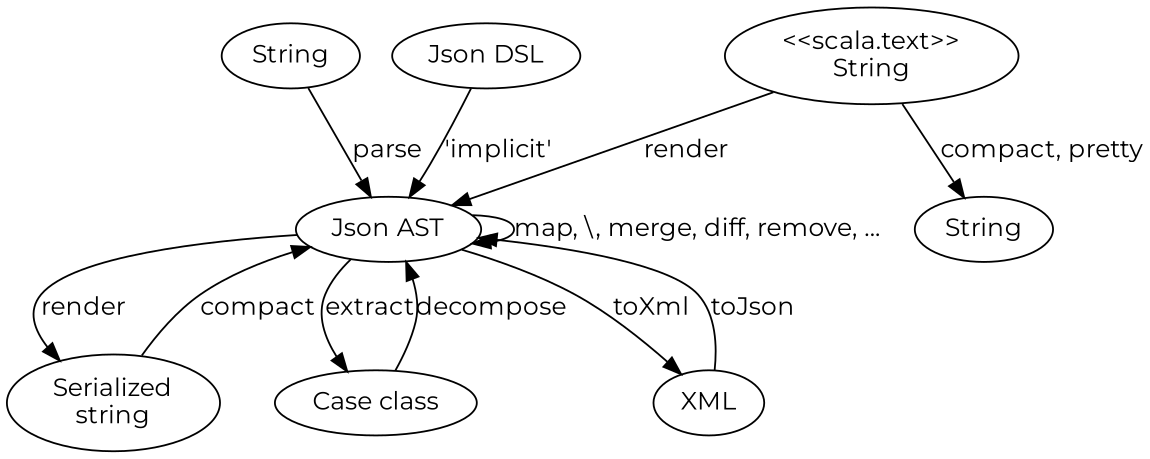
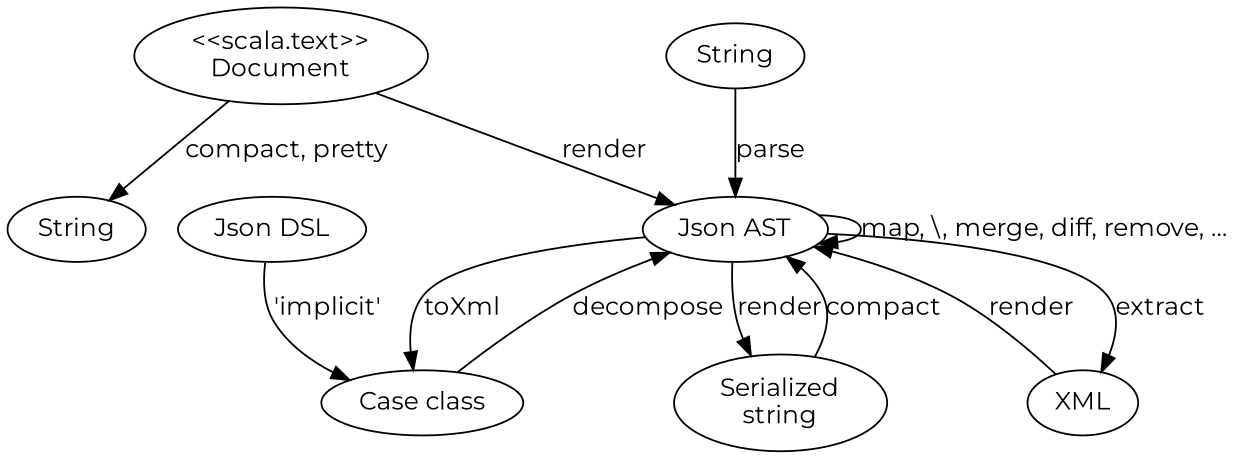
  digraph {
    fontname=Montserrat
    node [fontname=Montserrat]
    edge [fontname=Montserrat]
    n1 [label=String]
    n2 [label="Json AST"]
    n3 [label="Serialized\nstring"]
    n4 [label="Case class"]
    n5 [label=XML]
-   n6 [label="<<scala.text>>\nString"]
+   n6 [label="<<scala.text>>\nDocument"]
    String
    n8 [label="Json DSL"]
    n1 -> n2 [label=parse]
    n2 -> n2 [label="map, \\, merge, diff, remove, ..."]
    n2 -> n3 [label=render]
-   n2 -> n4 [label=extract]
-   n2 -> n5 [label=toXml]
+   n2 -> n4 [label=toXml]
+   n2 -> n5 [label=extract]
    n3 -> n2 [label=compact]
    n4 -> n2 [label=decompose]
-   n5 -> n2 [label=toJson]
+   n5 -> n2 [label=render]
    n6 -> n2 [label=render]
    n6 -> String [label="compact, pretty"]
-   n8 -> n2 [label="'implicit'"]
+   n8 -> n4 [label="'implicit'"]
  }
